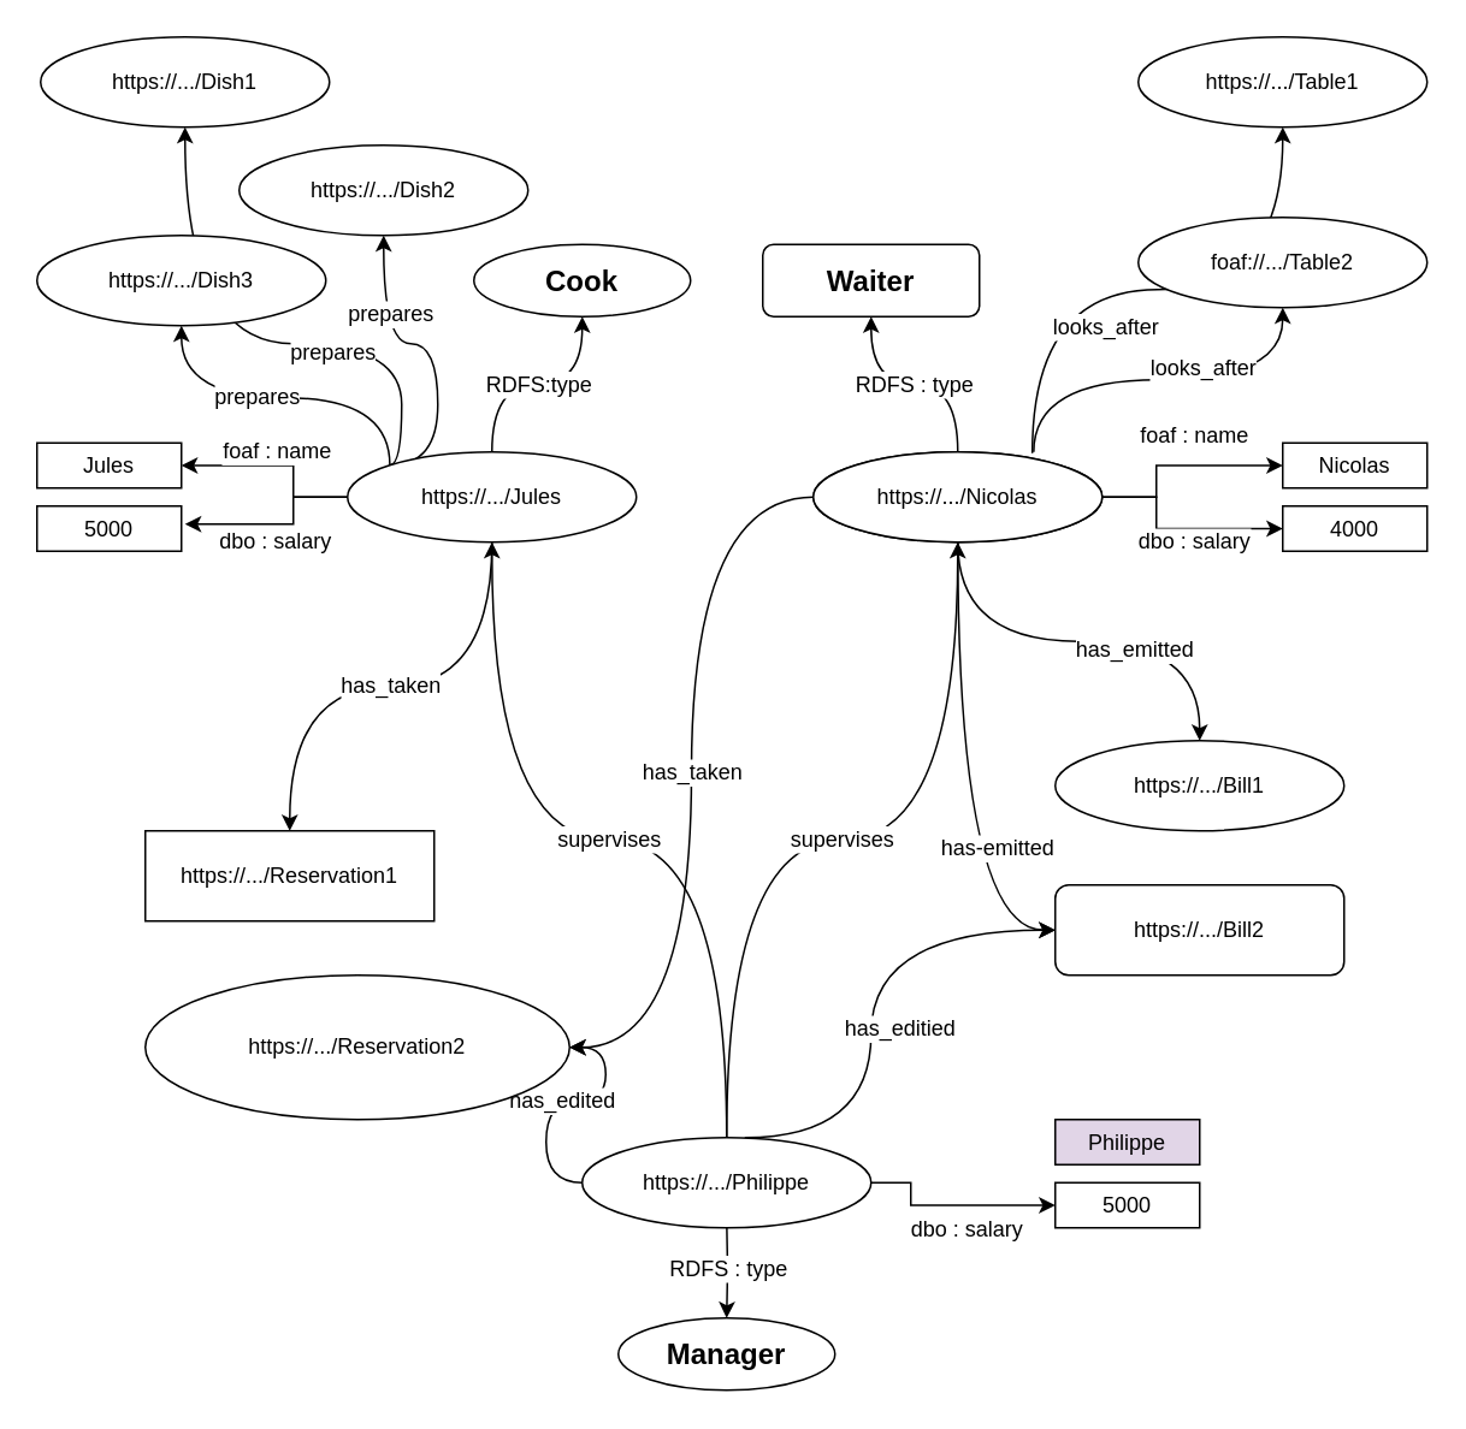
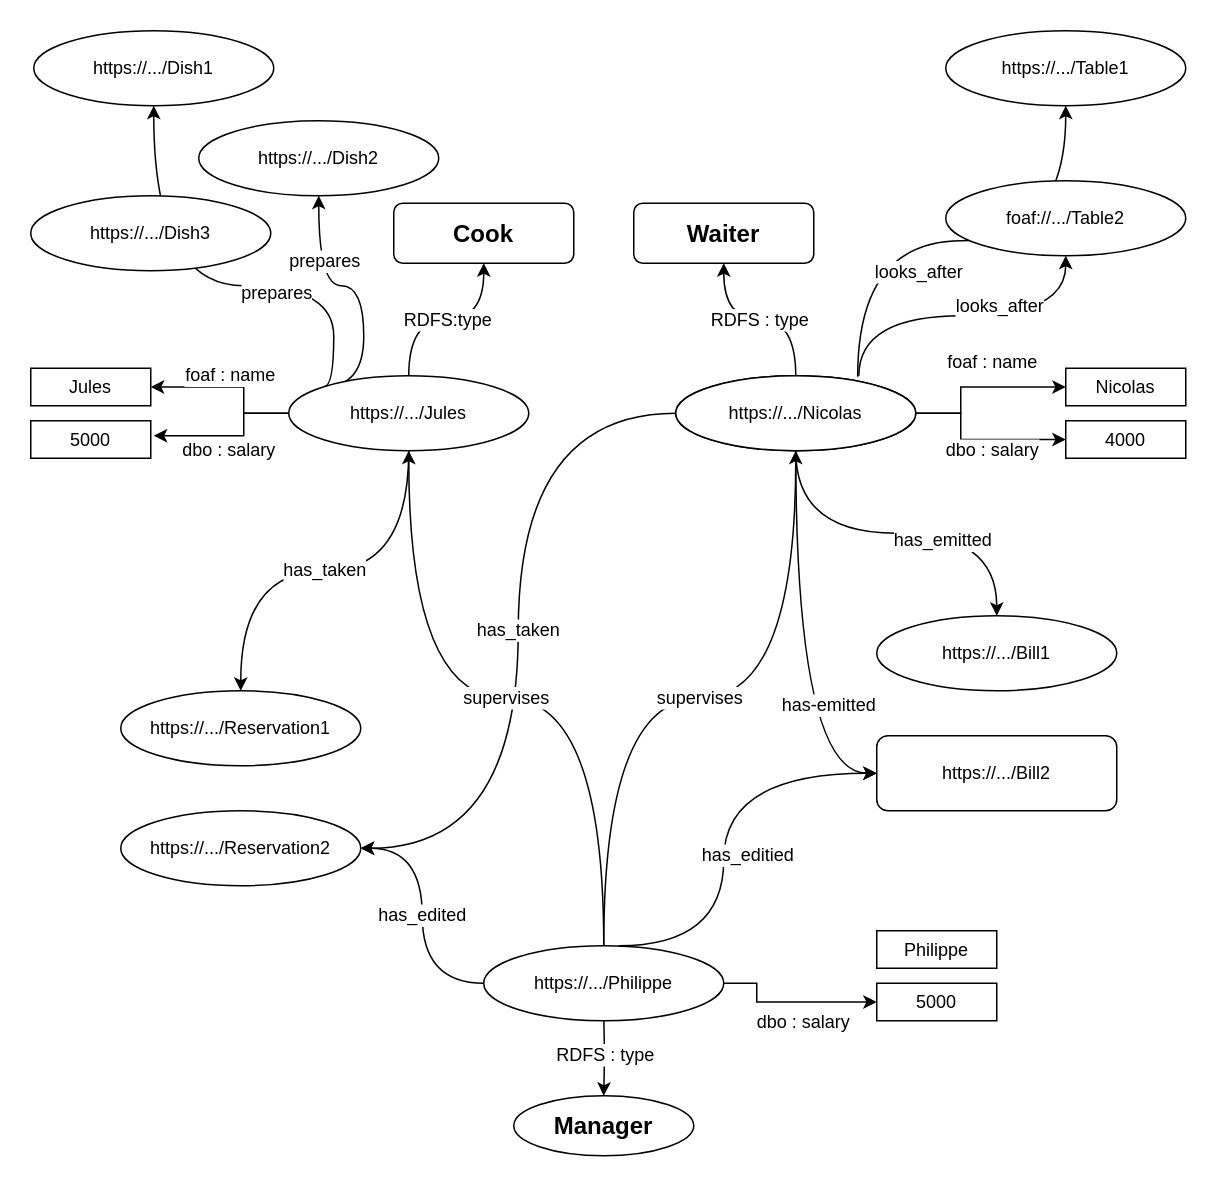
  <mxCell id="0" />
  <mxCell id="1" parent="0" />
  <mxCell id="2" value="RDFS : type" style="edgeStyle=orthogonalEdgeStyle;orthogonalLoop=1;jettySize=auto;html=1;entryX=0.5;entryY=1;entryDx=0;entryDy=0;fontSize=12;curved=1;" edge="1" parent="1" source="13" target="33"><mxGeometry relative="1" as="geometry" /></mxCell>
  <mxCell id="3" value="foaf : name" style="edgeStyle=orthogonalEdgeStyle;rounded=0;orthogonalLoop=1;jettySize=auto;html=1;entryX=0;entryY=0.5;entryDx=0;entryDy=0;fontSize=12;" edge="1" parent="1" source="13" target="37"><mxGeometry x="0.149" y="17" relative="1" as="geometry"><Array as="points"><mxPoint x="640" y="275" /><mxPoint x="640" y="257" /></Array><mxPoint as="offset" /></mxGeometry></mxCell>
  <mxCell id="4" value="dbo : salary" style="edgeStyle=orthogonalEdgeStyle;rounded=0;orthogonalLoop=1;jettySize=auto;html=1;entryX=0;entryY=0.5;entryDx=0;entryDy=0;fontSize=12;" edge="1" parent="1" source="13" target="38"><mxGeometry x="0.149" y="-7" relative="1" as="geometry"><Array as="points"><mxPoint x="640" y="275" /><mxPoint x="640" y="293" /></Array><mxPoint as="offset" /></mxGeometry></mxCell>
  <mxCell id="5" value="has_taken" style="edgeStyle=orthogonalEdgeStyle;curved=1;orthogonalLoop=1;jettySize=auto;html=1;entryX=1;entryY=0.5;entryDx=0;entryDy=0;fontSize=12;" edge="1" parent="1" source="13" target="36"><mxGeometry relative="1" as="geometry" /></mxCell>
  <mxCell id="6" style="edgeStyle=orthogonalEdgeStyle;curved=1;orthogonalLoop=1;jettySize=auto;html=1;fontSize=12;" edge="1" parent="1" source="13" target="44"><mxGeometry relative="1" as="geometry" /></mxCell>
  <mxCell id="7" value="has_emitted" style="edgeLabel;html=1;align=center;verticalAlign=middle;resizable=0;points=[];fontSize=12;" vertex="1" connectable="0" parent="6"><mxGeometry x="0.247" y="-4" relative="1" as="geometry"><mxPoint as="offset" /></mxGeometry></mxCell>
  <mxCell id="8" value="has-emitted" style="edgeStyle=orthogonalEdgeStyle;curved=1;orthogonalLoop=1;jettySize=auto;html=1;fontSize=12;entryX=0;entryY=0.5;entryDx=0;entryDy=0;" edge="1" parent="1" source="13" target="43"><mxGeometry x="0.762" y="45" relative="1" as="geometry"><mxPoint as="offset" /></mxGeometry></mxCell>
  <mxCell id="9" style="edgeStyle=orthogonalEdgeStyle;curved=1;orthogonalLoop=1;jettySize=auto;html=1;entryX=0.5;entryY=1;entryDx=0;entryDy=0;fontSize=12;exitX=0.763;exitY=0;exitDx=0;exitDy=0;exitPerimeter=0;" edge="1" parent="1" source="13" target="46"><mxGeometry relative="1" as="geometry" /></mxCell>
  <mxCell id="10" value="looks_after" style="edgeLabel;html=1;align=center;verticalAlign=middle;resizable=0;points=[];fontSize=12;" vertex="1" connectable="0" parent="9"><mxGeometry x="0.369" y="7" relative="1" as="geometry"><mxPoint x="-15.65" as="offset" /></mxGeometry></mxCell>
  <mxCell id="11" style="edgeStyle=orthogonalEdgeStyle;curved=1;orthogonalLoop=1;jettySize=auto;html=1;entryX=0.5;entryY=1;entryDx=0;entryDy=0;fontSize=12;exitX=0.758;exitY=0.013;exitDx=0;exitDy=0;exitPerimeter=0;" edge="1" parent="1" source="13" target="45"><mxGeometry relative="1" as="geometry" /></mxCell>
  <mxCell id="12" value="looks_after" style="edgeLabel;html=1;align=center;verticalAlign=middle;resizable=0;points=[];fontSize=12;" vertex="1" connectable="0" parent="11"><mxGeometry x="-0.531" y="-22" relative="1" as="geometry"><mxPoint x="18.66" y="5.21" as="offset" /></mxGeometry></mxCell>
  <mxCell id="13" value="https://.../Nicolas" style="ellipse;whiteSpace=wrap;html=1;" vertex="1" parent="1"><mxGeometry x="450" y="250" width="160" height="50" as="geometry" /></mxCell>
  <mxCell id="14" value="RDFS : type" style="edgeStyle=orthogonalEdgeStyle;rounded=0;orthogonalLoop=1;jettySize=auto;html=1;entryX=0.5;entryY=0;entryDx=0;entryDy=0;fontSize=12;" edge="1" parent="1" target="34"><mxGeometry relative="1" as="geometry"><mxPoint x="402" y="675" as="sourcePoint" /></mxGeometry></mxCell>
  <mxCell id="15" value="RDFS:type" style="edgeStyle=orthogonalEdgeStyle;orthogonalLoop=1;jettySize=auto;html=1;fontSize=12;curved=1;" edge="1" parent="1" source="24" target="32"><mxGeometry relative="1" as="geometry" /></mxCell>
  <mxCell id="16" value="foaf : name" style="edgeStyle=orthogonalEdgeStyle;rounded=0;orthogonalLoop=1;jettySize=auto;html=1;entryX=1;entryY=0.5;entryDx=0;entryDy=0;fontSize=12;" edge="1" parent="1"><mxGeometry x="0.05" y="-8" relative="1" as="geometry"><mxPoint x="192" y="275" as="sourcePoint" /><mxPoint x="100" y="257.5" as="targetPoint" /><Array as="points"><mxPoint x="162" y="275" /><mxPoint x="162" y="257" /></Array><mxPoint as="offset" /></mxGeometry></mxCell>
  <mxCell id="17" value="dbo : salary" style="edgeStyle=orthogonalEdgeStyle;rounded=0;orthogonalLoop=1;jettySize=auto;html=1;fontSize=12;" edge="1" parent="1" source="24"><mxGeometry x="0.048" y="10" relative="1" as="geometry"><mxPoint x="102" y="290" as="targetPoint" /><Array as="points"><mxPoint x="162" y="275" /><mxPoint x="162" y="290" /></Array><mxPoint as="offset" /></mxGeometry></mxCell>
  <mxCell id="18" value="has_taken" style="edgeStyle=orthogonalEdgeStyle;curved=1;orthogonalLoop=1;jettySize=auto;html=1;fontSize=12;" edge="1" parent="1" source="24" target="35"><mxGeometry relative="1" as="geometry" /></mxCell>
- <mxCell id="19" value="prepares" style="edgeStyle=orthogonalEdgeStyle;curved=1;orthogonalLoop=1;jettySize=auto;html=1;fontSize=12;exitX=0;exitY=0;exitDx=0;exitDy=0;" edge="1" parent="1" source="24" target="48"><mxGeometry x="0.149" relative="1" as="geometry"><Array as="points"><mxPoint x="215" y="220" /><mxPoint x="100" y="220" /></Array><mxPoint as="offset" /></mxGeometry></mxCell>
  <mxCell id="20" style="edgeStyle=orthogonalEdgeStyle;curved=1;orthogonalLoop=1;jettySize=auto;html=1;entryX=0.5;entryY=1;entryDx=0;entryDy=0;fontSize=12;exitX=0;exitY=0;exitDx=0;exitDy=0;" edge="1" parent="1" source="24" target="47"><mxGeometry relative="1" as="geometry"><Array as="points"><mxPoint x="222" y="257" /><mxPoint x="222" y="190" /><mxPoint x="102" y="190" /></Array></mxGeometry></mxCell>
  <mxCell id="21" value="prepares" style="edgeLabel;html=1;align=center;verticalAlign=middle;resizable=0;points=[];fontSize=12;" vertex="1" connectable="0" parent="20"><mxGeometry x="-0.289" y="4" relative="1" as="geometry"><mxPoint as="offset" /></mxGeometry></mxCell>
  <mxCell id="22" style="edgeStyle=orthogonalEdgeStyle;curved=1;orthogonalLoop=1;jettySize=auto;html=1;entryX=0.5;entryY=1;entryDx=0;entryDy=0;fontSize=12;exitX=0;exitY=0;exitDx=0;exitDy=0;" edge="1" parent="1" source="24" target="49"><mxGeometry relative="1" as="geometry"><Array as="points"><mxPoint x="242" y="257" /><mxPoint x="242" y="190" /><mxPoint x="212" y="190" /></Array></mxGeometry></mxCell>
  <mxCell id="23" value="prepares" style="edgeLabel;html=1;align=center;verticalAlign=middle;resizable=0;points=[];fontSize=12;" vertex="1" connectable="0" parent="22"><mxGeometry x="0.525" y="-3" relative="1" as="geometry"><mxPoint as="offset" /></mxGeometry></mxCell>
  <mxCell id="24" value="https://.../Jules" style="ellipse;whiteSpace=wrap;html=1;" vertex="1" parent="1"><mxGeometry x="192" y="250" width="160" height="50" as="geometry" /></mxCell>
  <mxCell id="25" value="dbo : salary" style="edgeStyle=orthogonalEdgeStyle;rounded=0;orthogonalLoop=1;jettySize=auto;html=1;entryX=0;entryY=0.5;entryDx=0;entryDy=0;fontSize=12;" edge="1" parent="1" source="31" target="42"><mxGeometry x="0.127" y="-13" relative="1" as="geometry"><Array as="points"><mxPoint x="504" y="655" /><mxPoint x="504" y="667" /></Array><mxPoint as="offset" /></mxGeometry></mxCell>
  <mxCell id="26" value="supervises" style="edgeStyle=orthogonalEdgeStyle;orthogonalLoop=1;jettySize=auto;html=1;fontSize=12;curved=1;" edge="1" parent="1" source="31" target="13"><mxGeometry relative="1" as="geometry" /></mxCell>
  <mxCell id="27" value="supervises" style="edgeStyle=orthogonalEdgeStyle;curved=1;orthogonalLoop=1;jettySize=auto;html=1;entryX=0.5;entryY=1;entryDx=0;entryDy=0;fontSize=12;" edge="1" parent="1" source="31" target="24"><mxGeometry relative="1" as="geometry" /></mxCell>
  <mxCell id="28" value="has_edited" style="edgeStyle=orthogonalEdgeStyle;curved=1;orthogonalLoop=1;jettySize=auto;html=1;entryX=1;entryY=0.5;entryDx=0;entryDy=0;fontSize=12;" edge="1" parent="1" source="31" target="36"><mxGeometry relative="1" as="geometry" /></mxCell>
  <mxCell id="29" style="edgeStyle=orthogonalEdgeStyle;curved=1;orthogonalLoop=1;jettySize=auto;html=1;entryX=0;entryY=0.5;entryDx=0;entryDy=0;fontSize=12;" edge="1" parent="1" target="43"><mxGeometry relative="1" as="geometry"><mxPoint x="412" y="630" as="sourcePoint" /><Array as="points"><mxPoint x="482" y="515" /></Array></mxGeometry></mxCell>
  <mxCell id="30" value="has_editied" style="edgeLabel;html=1;align=center;verticalAlign=middle;resizable=0;points=[];fontSize=12;" vertex="1" connectable="0" parent="29"><mxGeometry x="-0.226" y="-15" relative="1" as="geometry"><mxPoint y="-19.53" as="offset" /></mxGeometry></mxCell>
  <mxCell id="31" value="https://.../Philippe" style="ellipse;whiteSpace=wrap;html=1;" vertex="1" parent="1"><mxGeometry x="322" y="630" width="160" height="50" as="geometry" /></mxCell>
- <mxCell id="32" value="Cook" style="ellipse;whiteSpace=wrap;html=1;fontSize=16;fontStyle=1" vertex="1" parent="1"><mxGeometry x="262" y="135" width="120" height="40" as="geometry" /></mxCell>
+ <mxCell id="32" value="Cook" style="whiteSpace=wrap;html=1;fontSize=16;fontStyle=1;rounded=1;" vertex="1" parent="1"><mxGeometry x="262" y="135" width="120" height="40" as="geometry" /></mxCell>
  <mxCell id="33" value="Waiter" style="whiteSpace=wrap;html=1;fontSize=16;fontStyle=1;rounded=1;" vertex="1" parent="1"><mxGeometry x="422" y="135" width="120" height="40" as="geometry" /></mxCell>
  <mxCell id="34" value="Manager" style="ellipse;whiteSpace=wrap;html=1;fontSize=16;fontStyle=1" vertex="1" parent="1"><mxGeometry x="342" y="730" width="120" height="40" as="geometry" /></mxCell>
- <mxCell id="35" value="https://.../Reservation1" style="whiteSpace=wrap;html=1;rounded=0;" vertex="1" parent="1"><mxGeometry x="80" y="460" width="160" height="50" as="geometry" /></mxCell>
- <mxCell id="36" value="https://.../Reservation2" style="ellipse;whiteSpace=wrap;html=1;" vertex="1" parent="1"><mxGeometry x="80" y="540" width="235" height="80" as="geometry" /></mxCell>
+ <mxCell id="35" value="https://.../Reservation1" style="ellipse;whiteSpace=wrap;html=1;" vertex="1" parent="1"><mxGeometry x="80" y="460" width="160" height="50" as="geometry" /></mxCell>
+ <mxCell id="36" value="https://.../Reservation2" style="ellipse;whiteSpace=wrap;html=1;" vertex="1" parent="1"><mxGeometry x="80" y="540" width="160" height="50" as="geometry" /></mxCell>
  <mxCell id="37" value="Nicolas" style="rounded=0;whiteSpace=wrap;html=1;fontSize=12;" vertex="1" parent="1"><mxGeometry x="710" y="245" width="80" height="25" as="geometry" /></mxCell>
  <mxCell id="38" value="4000" style="rounded=0;whiteSpace=wrap;html=1;fontSize=12;" vertex="1" parent="1"><mxGeometry x="710" y="280" width="80" height="25" as="geometry" /></mxCell>
  <mxCell id="39" value="Jules" style="rounded=0;whiteSpace=wrap;html=1;fontSize=12;" vertex="1" parent="1"><mxGeometry x="20" y="245" width="80" height="25" as="geometry" /></mxCell>
  <mxCell id="40" value="5000" style="rounded=0;whiteSpace=wrap;html=1;fontSize=12;" vertex="1" parent="1"><mxGeometry x="20" y="280" width="80" height="25" as="geometry" /></mxCell>
- <mxCell id="41" value="Philippe" style="rounded=0;whiteSpace=wrap;html=1;fontSize=12;fillColor=#e1d5e7;" vertex="1" parent="1"><mxGeometry x="584" y="620" width="80" height="25" as="geometry" /></mxCell>
+ <mxCell id="41" value="Philippe" style="rounded=0;whiteSpace=wrap;html=1;fontSize=12;" vertex="1" parent="1"><mxGeometry x="584" y="620" width="80" height="25" as="geometry" /></mxCell>
  <mxCell id="42" value="5000" style="rounded=0;whiteSpace=wrap;html=1;fontSize=12;" vertex="1" parent="1"><mxGeometry x="584" y="655" width="80" height="25" as="geometry" /></mxCell>
  <mxCell id="43" value="https://.../Bill2" style="whiteSpace=wrap;html=1;rounded=1;" vertex="1" parent="1"><mxGeometry x="584" y="490" width="160" height="50" as="geometry" /></mxCell>
  <mxCell id="44" value="https://.../Bill1" style="ellipse;whiteSpace=wrap;html=1;" vertex="1" parent="1"><mxGeometry x="584" y="410" width="160" height="50" as="geometry" /></mxCell>
  <mxCell id="45" value="https://.../Table1" style="ellipse;whiteSpace=wrap;html=1;" vertex="1" parent="1"><mxGeometry x="630" y="20" width="160" height="50" as="geometry" /></mxCell>
  <mxCell id="46" value="foaf://.../Table2" style="ellipse;whiteSpace=wrap;html=1;" vertex="1" parent="1"><mxGeometry x="630" y="120" width="160" height="50" as="geometry" /></mxCell>
  <mxCell id="47" value="https://.../Dish1" style="ellipse;whiteSpace=wrap;html=1;" vertex="1" parent="1"><mxGeometry x="22" y="20" width="160" height="50" as="geometry" /></mxCell>
  <mxCell id="48" value="https://.../Dish3" style="ellipse;whiteSpace=wrap;html=1;" vertex="1" parent="1"><mxGeometry x="20" y="130" width="160" height="50" as="geometry" /></mxCell>
  <mxCell id="49" value="https://.../Dish2" style="ellipse;whiteSpace=wrap;html=1;" vertex="1" parent="1"><mxGeometry x="132" y="80" width="160" height="50" as="geometry" /></mxCell>
  <mxCell id="50" value="https://.../Nicolas" style="ellipse;whiteSpace=wrap;html=1;" vertex="1" parent="1"><mxGeometry x="450" y="250" width="160" height="50" as="geometry" /></mxCell>
